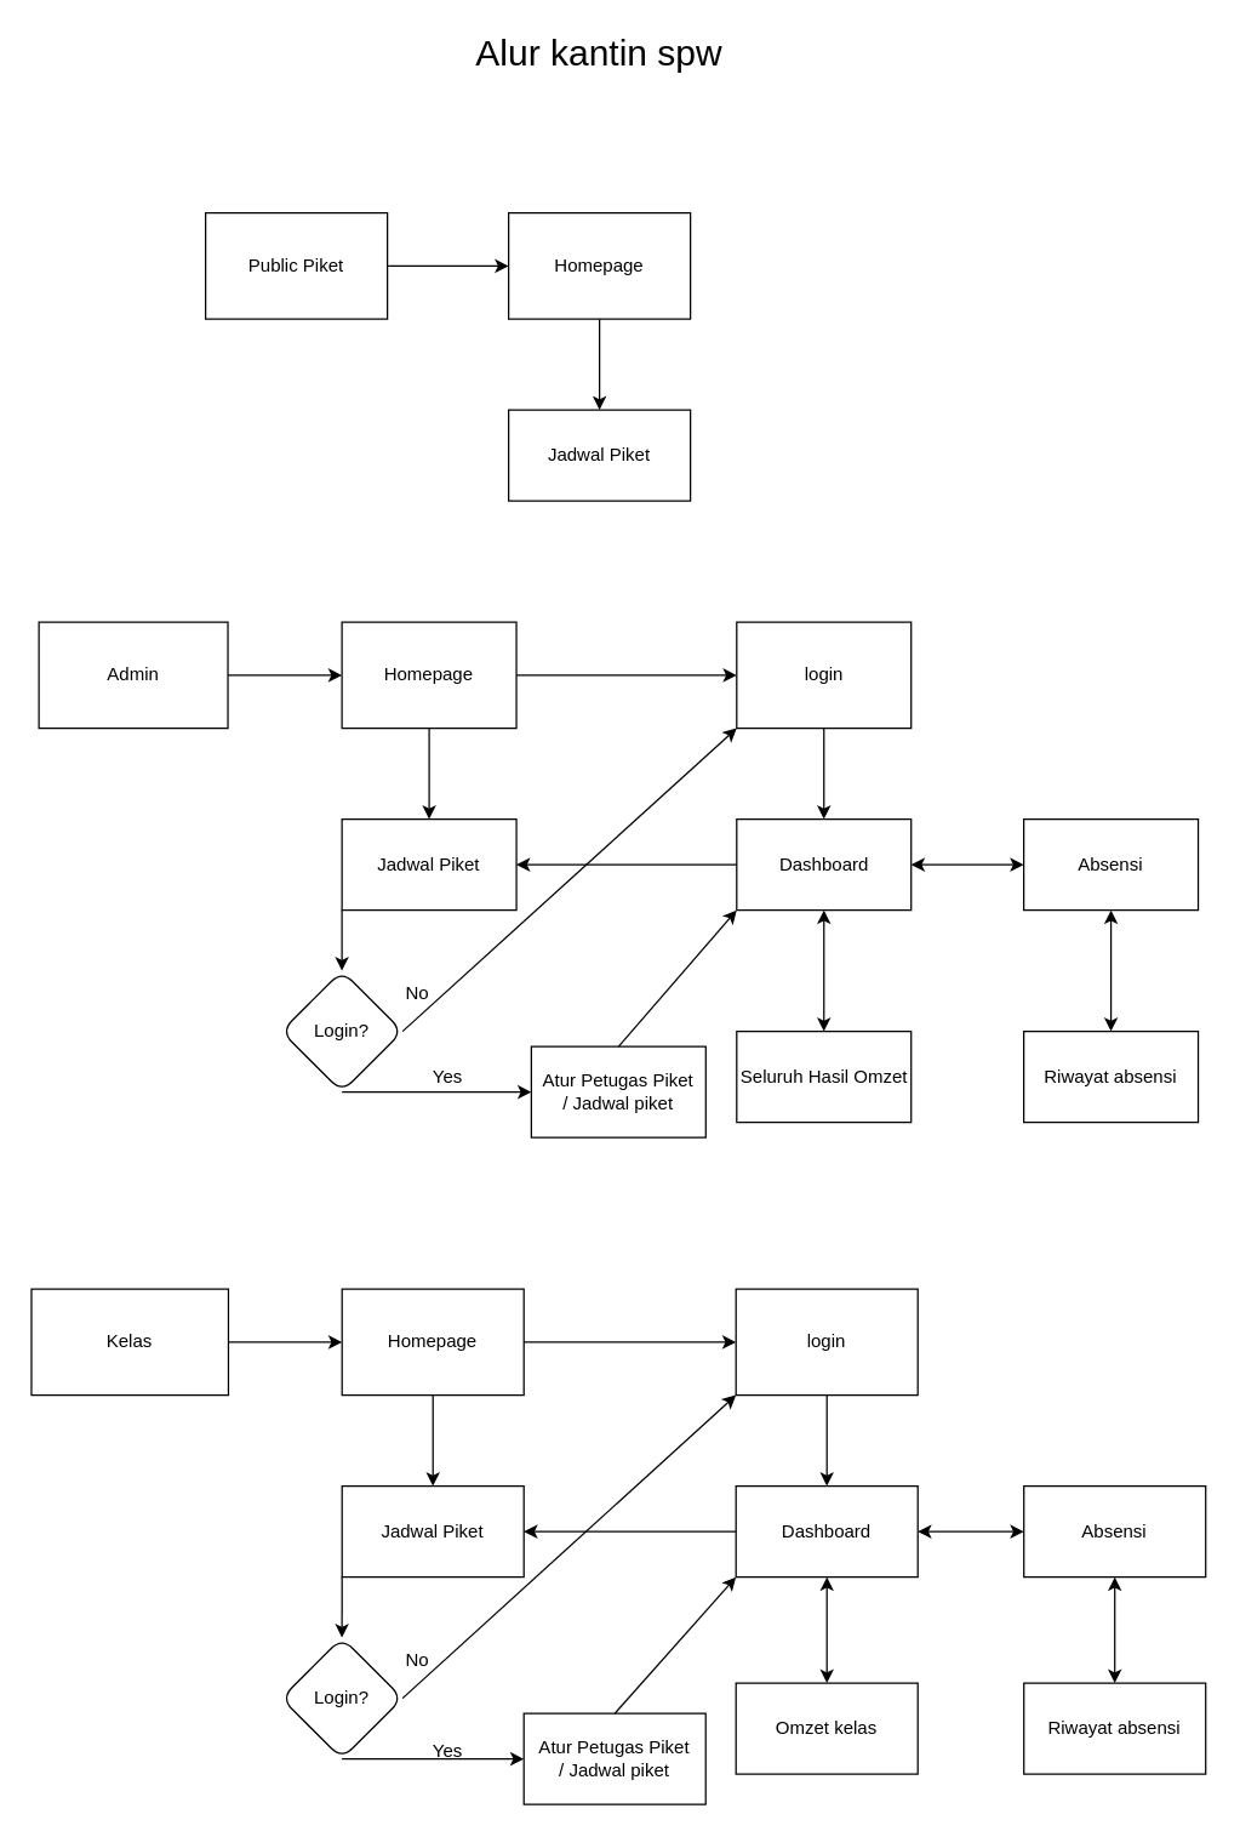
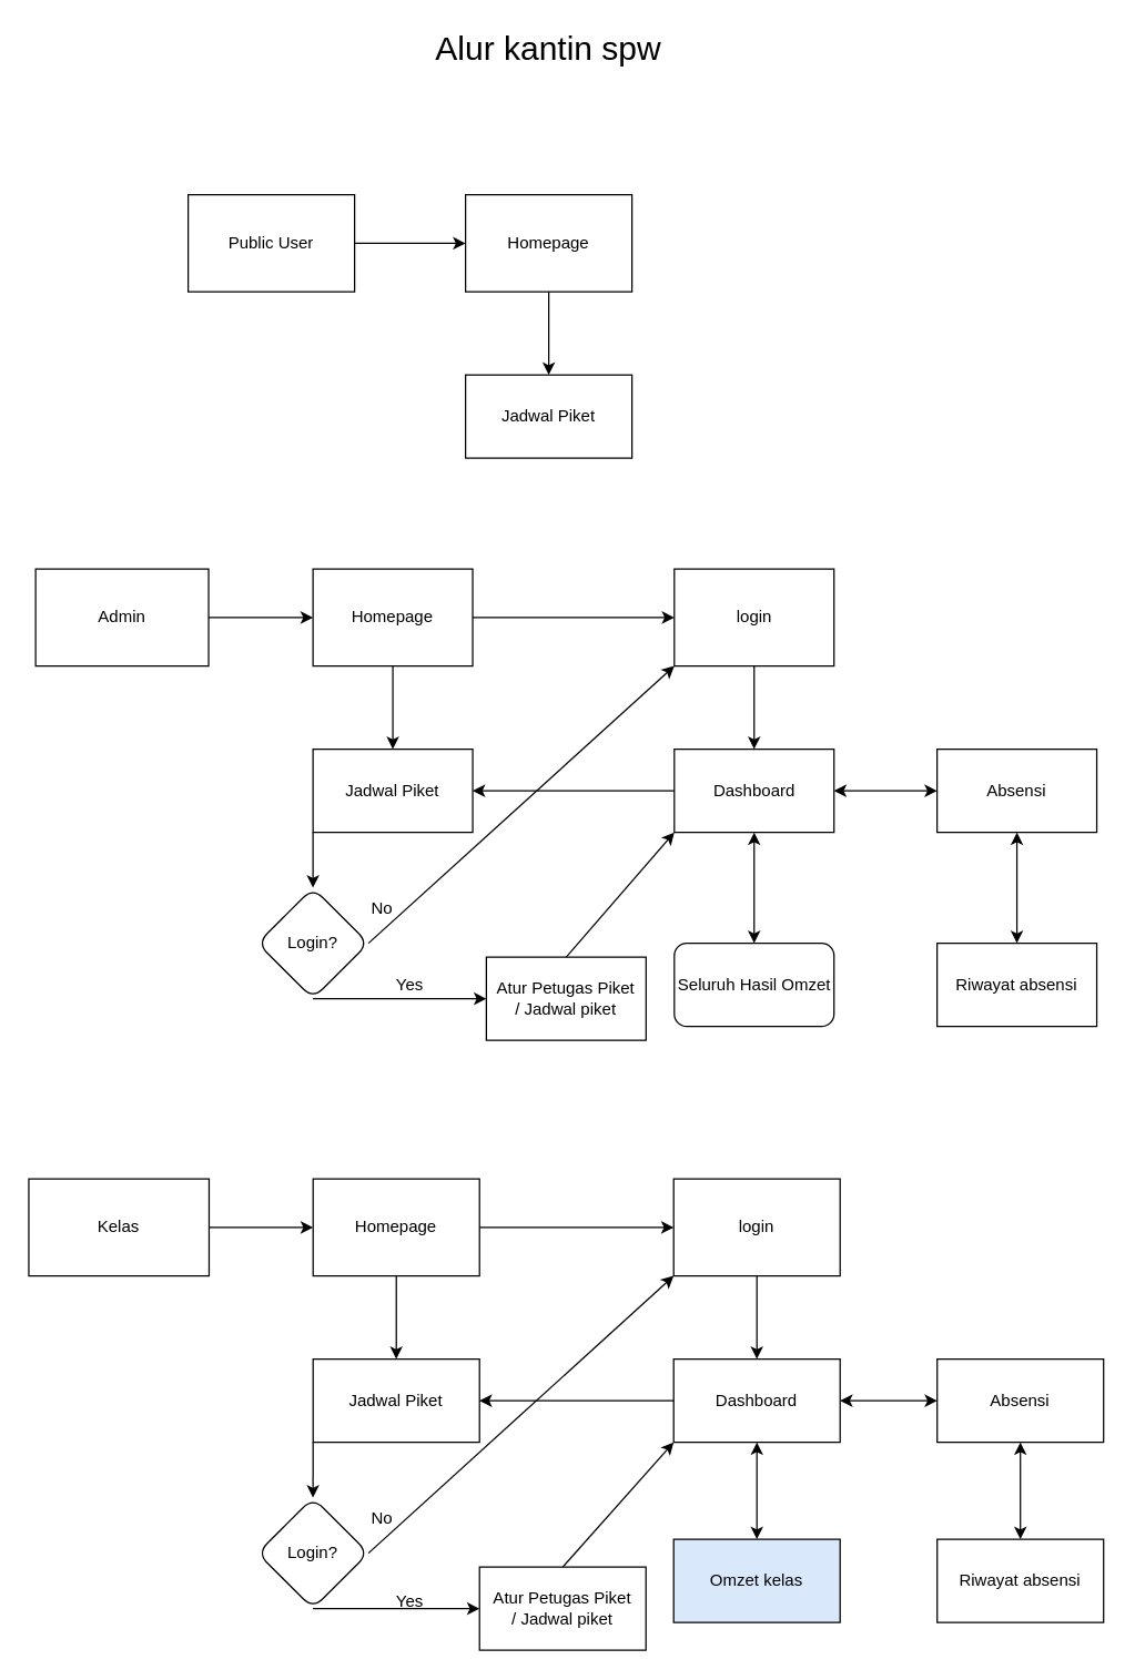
  <mxCell id="0" />
  <mxCell id="1" parent="0" />
  <mxCell id="2" value="&lt;span style=&quot;font-size: 24px;&quot;&gt;Alur kantin spw&lt;/span&gt;" style="text;html=1;align=center;verticalAlign=middle;whiteSpace=wrap;rounded=0;" vertex="1" parent="1"><mxGeometry x="295" y="20" width="200" height="30" as="geometry" /></mxCell>
  <mxCell id="3" value="" style="edgeStyle=orthogonalEdgeStyle;rounded=0;orthogonalLoop=1;jettySize=auto;html=1;" edge="1" parent="1" source="4" target="5"><mxGeometry relative="1" as="geometry" /></mxCell>
- <mxCell id="4" value="Public Piket" style="rounded=0;whiteSpace=wrap;html=1;container=0;" parent="1" vertex="1"><mxGeometry x="135" y="140" width="120" height="70" as="geometry" /></mxCell>
+ <mxCell id="4" value="Public User" style="rounded=0;whiteSpace=wrap;html=1;container=0;" parent="1" vertex="1"><mxGeometry x="135" y="140" width="120" height="70" as="geometry" /></mxCell>
  <mxCell id="5" value="Homepage" style="rounded=0;whiteSpace=wrap;html=1;container=0;" vertex="1" parent="1"><mxGeometry x="335" y="140" width="120" height="70" as="geometry" /></mxCell>
  <mxCell id="6" value="Jadwal Piket" style="rounded=0;whiteSpace=wrap;html=1;container=0;" vertex="1" parent="1"><mxGeometry x="335" y="270" width="120" height="60" as="geometry" /></mxCell>
  <mxCell id="7" value="" style="endArrow=classic;html=1;rounded=0;exitX=0.5;exitY=1;exitDx=0;exitDy=0;entryX=0.5;entryY=0;entryDx=0;entryDy=0;" edge="1" parent="1" source="5" target="6"><mxGeometry width="50" height="50" relative="1" as="geometry"><mxPoint x="545" y="370" as="sourcePoint" /><mxPoint x="595" y="320" as="targetPoint" /></mxGeometry></mxCell>
  <mxCell id="8" value="" style="group" vertex="1" connectable="0" parent="1"><mxGeometry x="25" y="410" width="765.14" height="340" as="geometry" /></mxCell>
  <mxCell id="9" value="Absensi" style="rounded=0;whiteSpace=wrap;html=1;container=0;" vertex="1" parent="8"><mxGeometry x="650.005" y="130" width="115.135" height="60" as="geometry" /></mxCell>
  <mxCell id="10" value="" style="endArrow=classic;startArrow=classic;html=1;rounded=0;entryX=1;entryY=0.5;entryDx=0;entryDy=0;exitX=0;exitY=0.5;exitDx=0;exitDy=0;" edge="1" parent="8" source="9" target="21"><mxGeometry width="50" height="50" relative="1" as="geometry"><mxPoint x="460.541" y="190" as="sourcePoint" /><mxPoint x="508.514" y="140" as="targetPoint" /></mxGeometry></mxCell>
  <mxCell id="11" value="" style="endArrow=classic;startArrow=classic;html=1;rounded=0;entryX=0.5;entryY=1;entryDx=0;entryDy=0;exitX=0.5;exitY=0;exitDx=0;exitDy=0;" edge="1" parent="8" source="12" target="9"><mxGeometry width="50" height="50" relative="1" as="geometry"><mxPoint x="460.541" y="470" as="sourcePoint" /><mxPoint x="508.514" y="420" as="targetPoint" /></mxGeometry></mxCell>
  <mxCell id="12" value="Riwayat absensi" style="rounded=0;whiteSpace=wrap;html=1;container=0;" vertex="1" parent="8"><mxGeometry x="650.005" y="270" width="115.135" height="60" as="geometry" /></mxCell>
  <mxCell id="13" value="" style="edgeStyle=orthogonalEdgeStyle;rounded=0;orthogonalLoop=1;jettySize=auto;html=1;" edge="1" parent="8" source="14" target="15"><mxGeometry relative="1" as="geometry" /></mxCell>
  <mxCell id="14" value="Admin" style="rounded=0;whiteSpace=wrap;html=1;container=0;" vertex="1" parent="8"><mxGeometry width="124.73" height="70" as="geometry" /></mxCell>
  <mxCell id="15" value="Homepage" style="rounded=0;whiteSpace=wrap;html=1;container=0;" vertex="1" parent="8"><mxGeometry x="200.005" width="115.135" height="70" as="geometry" /></mxCell>
  <mxCell id="16" value="login" style="rounded=0;whiteSpace=wrap;html=1;container=0;" vertex="1" parent="8"><mxGeometry x="460.541" width="115.135" height="70" as="geometry" /></mxCell>
  <mxCell id="17" value="Jadwal Piket" style="rounded=0;whiteSpace=wrap;html=1;container=0;" vertex="1" parent="8"><mxGeometry x="200.007" y="130" width="115.135" height="60" as="geometry" /></mxCell>
- <mxCell id="18" value="Seluruh Hasil Omzet" style="rounded=0;whiteSpace=wrap;html=1;container=0;" vertex="1" parent="8"><mxGeometry x="460.537" y="270" width="115.135" height="60" as="geometry" /></mxCell>
+ <mxCell id="18" value="Seluruh Hasil Omzet" style="whiteSpace=wrap;html=1;container=0;rounded=1;" vertex="1" parent="8"><mxGeometry x="460.537" y="270" width="115.135" height="60" as="geometry" /></mxCell>
  <mxCell id="19" value="" style="edgeStyle=orthogonalEdgeStyle;rounded=0;orthogonalLoop=1;jettySize=auto;html=1;entryX=0;entryY=0.5;entryDx=0;entryDy=0;exitX=1;exitY=0.5;exitDx=0;exitDy=0;" edge="1" parent="8" source="15" target="16"><mxGeometry relative="1" as="geometry"><mxPoint x="163.108" y="-45" as="sourcePoint" /><mxPoint x="261.932" y="-45" as="targetPoint" /></mxGeometry></mxCell>
  <mxCell id="20" value="" style="endArrow=classic;html=1;rounded=0;exitX=0.5;exitY=1;exitDx=0;exitDy=0;entryX=0.5;entryY=0;entryDx=0;entryDy=0;" edge="1" parent="8" source="15" target="17"><mxGeometry width="50" height="50" relative="1" as="geometry"><mxPoint x="345.405" y="140" as="sourcePoint" /><mxPoint x="393.378" y="90" as="targetPoint" /></mxGeometry></mxCell>
  <mxCell id="21" value="Dashboard" style="rounded=0;whiteSpace=wrap;html=1;container=0;" vertex="1" parent="8"><mxGeometry x="460.537" y="130" width="115.135" height="60" as="geometry" /></mxCell>
  <mxCell id="22" value="" style="endArrow=classic;startArrow=classic;html=1;rounded=0;exitX=0.5;exitY=0;exitDx=0;exitDy=0;entryX=0.5;entryY=1;entryDx=0;entryDy=0;" edge="1" parent="8" source="18" target="21"><mxGeometry width="50" height="50" relative="1" as="geometry"><mxPoint x="460.541" y="190" as="sourcePoint" /><mxPoint x="508.514" y="140" as="targetPoint" /></mxGeometry></mxCell>
  <mxCell id="23" value="Atur Petugas Piket&lt;div&gt;/ Jadwal piket&lt;/div&gt;" style="rounded=0;whiteSpace=wrap;html=1;container=0;" vertex="1" parent="8"><mxGeometry x="325.004" y="280" width="115.135" height="60" as="geometry" /></mxCell>
  <mxCell id="24" value="" style="endArrow=classic;html=1;rounded=0;exitX=0.5;exitY=1;exitDx=0;exitDy=0;entryX=0.5;entryY=0;entryDx=0;entryDy=0;" edge="1" parent="8" source="16" target="21"><mxGeometry width="50" height="50" relative="1" as="geometry"><mxPoint x="370" y="120" as="sourcePoint" /><mxPoint x="420" y="70" as="targetPoint" /></mxGeometry></mxCell>
  <mxCell id="25" value="" style="endArrow=classic;html=1;rounded=0;entryX=1;entryY=0.5;entryDx=0;entryDy=0;exitX=0;exitY=0.5;exitDx=0;exitDy=0;" edge="1" parent="8" source="21" target="17"><mxGeometry width="50" height="50" relative="1" as="geometry"><mxPoint x="370" y="120" as="sourcePoint" /><mxPoint x="420" y="70" as="targetPoint" /></mxGeometry></mxCell>
  <mxCell id="26" value="" style="endArrow=classic;html=1;rounded=0;exitX=0;exitY=1;exitDx=0;exitDy=0;entryX=0.5;entryY=0;entryDx=0;entryDy=0;" edge="1" parent="8" source="17" target="27"><mxGeometry width="50" height="50" relative="1" as="geometry"><mxPoint x="370" y="120" as="sourcePoint" /><mxPoint x="258" y="250" as="targetPoint" /></mxGeometry></mxCell>
  <mxCell id="27" value="Login?" style="rhombus;whiteSpace=wrap;html=1;rounded=1;" vertex="1" parent="8"><mxGeometry x="160" y="230" width="80" height="80" as="geometry" /></mxCell>
  <mxCell id="28" value="" style="endArrow=classic;html=1;rounded=0;exitX=0.5;exitY=1;exitDx=0;exitDy=0;entryX=0;entryY=0.5;entryDx=0;entryDy=0;" edge="1" parent="8" source="27" target="23"><mxGeometry width="50" height="50" relative="1" as="geometry"><mxPoint x="370" y="120" as="sourcePoint" /><mxPoint x="420" y="70" as="targetPoint" /></mxGeometry></mxCell>
  <mxCell id="29" value="Yes" style="text;html=1;align=center;verticalAlign=middle;whiteSpace=wrap;rounded=0;" vertex="1" parent="8"><mxGeometry x="240" y="285" width="60" height="30" as="geometry" /></mxCell>
  <mxCell id="30" value="" style="endArrow=classic;html=1;rounded=0;exitX=1;exitY=0.5;exitDx=0;exitDy=0;entryX=0;entryY=1;entryDx=0;entryDy=0;" edge="1" parent="8" source="27" target="16"><mxGeometry width="50" height="50" relative="1" as="geometry"><mxPoint x="370" y="120" as="sourcePoint" /><mxPoint x="420" y="70" as="targetPoint" /></mxGeometry></mxCell>
  <mxCell id="31" value="No" style="text;html=1;align=center;verticalAlign=middle;whiteSpace=wrap;rounded=0;" vertex="1" parent="8"><mxGeometry x="220" y="230" width="60" height="30" as="geometry" /></mxCell>
  <mxCell id="32" value="" style="endArrow=classic;html=1;rounded=0;entryX=0;entryY=1;entryDx=0;entryDy=0;exitX=0.5;exitY=0;exitDx=0;exitDy=0;" edge="1" parent="8" source="23" target="21"><mxGeometry width="50" height="50" relative="1" as="geometry"><mxPoint x="370" y="540" as="sourcePoint" /><mxPoint x="420" y="490" as="targetPoint" /></mxGeometry></mxCell>
  <mxCell id="33" value="Kelas" style="rounded=0;whiteSpace=wrap;html=1;container=0;" vertex="1" parent="1"><mxGeometry x="20.07" y="850" width="130" height="70" as="geometry" /></mxCell>
  <mxCell id="34" value="" style="edgeStyle=orthogonalEdgeStyle;rounded=0;orthogonalLoop=1;jettySize=auto;html=1;" edge="1" parent="1" source="33" target="35"><mxGeometry relative="1" as="geometry" /></mxCell>
  <mxCell id="35" value="Homepage" style="rounded=0;whiteSpace=wrap;html=1;container=0;" vertex="1" parent="1"><mxGeometry x="225.07" y="850" width="120" height="70" as="geometry" /></mxCell>
  <mxCell id="36" value="login" style="rounded=0;whiteSpace=wrap;html=1;container=0;" vertex="1" parent="1"><mxGeometry x="485.07" y="850" width="120" height="70" as="geometry" /></mxCell>
  <mxCell id="37" value="Jadwal Piket" style="rounded=0;whiteSpace=wrap;html=1;container=0;" vertex="1" parent="1"><mxGeometry x="225.07" y="980" width="120" height="60" as="geometry" /></mxCell>
- <mxCell id="38" value="Omzet kelas" style="rounded=0;whiteSpace=wrap;html=1;container=0;" vertex="1" parent="1"><mxGeometry x="485.07" y="1110" width="120" height="60" as="geometry" /></mxCell>
+ <mxCell id="38" value="Omzet kelas" style="rounded=0;whiteSpace=wrap;html=1;container=0;fillColor=#dae8fc;" vertex="1" parent="1"><mxGeometry x="485.07" y="1110" width="120" height="60" as="geometry" /></mxCell>
  <mxCell id="39" value="Riwayat absensi" style="rounded=0;whiteSpace=wrap;html=1;container=0;" vertex="1" parent="1"><mxGeometry x="675.07" y="1110" width="120" height="60" as="geometry" /></mxCell>
  <mxCell id="40" value="" style="edgeStyle=orthogonalEdgeStyle;rounded=0;orthogonalLoop=1;jettySize=auto;html=1;entryX=0;entryY=0.5;entryDx=0;entryDy=0;exitX=1;exitY=0.5;exitDx=0;exitDy=0;" edge="1" parent="1" source="35" target="36"><mxGeometry relative="1" as="geometry"><mxPoint x="190.07" y="805" as="sourcePoint" /><mxPoint x="293.07" y="805" as="targetPoint" /></mxGeometry></mxCell>
  <mxCell id="41" value="" style="endArrow=classic;html=1;rounded=0;entryX=0.5;entryY=0;entryDx=0;entryDy=0;" edge="1" parent="1" target="37"><mxGeometry width="50" height="50" relative="1" as="geometry"><mxPoint x="285.07" y="920" as="sourcePoint" /><mxPoint x="430.07" y="940" as="targetPoint" /></mxGeometry></mxCell>
  <mxCell id="42" value="Dashboard" style="rounded=0;whiteSpace=wrap;html=1;container=0;" vertex="1" parent="1"><mxGeometry x="485.07" y="980" width="120" height="60" as="geometry" /></mxCell>
  <mxCell id="43" value="" style="endArrow=classic;html=1;rounded=0;exitX=0.5;exitY=1;exitDx=0;exitDy=0;entryX=0.5;entryY=0;entryDx=0;entryDy=0;" edge="1" parent="1" source="36" target="42"><mxGeometry width="50" height="50" relative="1" as="geometry"><mxPoint x="500.07" y="1040" as="sourcePoint" /><mxPoint x="550.07" y="990" as="targetPoint" /></mxGeometry></mxCell>
  <mxCell id="44" value="" style="endArrow=classic;startArrow=classic;html=1;rounded=0;exitX=0.5;exitY=0;exitDx=0;exitDy=0;entryX=0.5;entryY=1;entryDx=0;entryDy=0;" edge="1" parent="1" source="38" target="42"><mxGeometry width="50" height="50" relative="1" as="geometry"><mxPoint x="500.07" y="1040" as="sourcePoint" /><mxPoint x="550.07" y="990" as="targetPoint" /></mxGeometry></mxCell>
  <mxCell id="45" value="Atur Petugas Piket&lt;div&gt;/ Jadwal piket&lt;/div&gt;" style="rounded=0;whiteSpace=wrap;html=1;container=0;" vertex="1" parent="1"><mxGeometry x="345.07" y="1130" width="120" height="60" as="geometry" /></mxCell>
  <mxCell id="46" value="Absensi" style="rounded=0;whiteSpace=wrap;html=1;container=0;" vertex="1" parent="1"><mxGeometry x="675.07" y="980" width="120" height="60" as="geometry" /></mxCell>
  <mxCell id="47" value="" style="endArrow=classic;startArrow=classic;html=1;rounded=0;entryX=0.5;entryY=1;entryDx=0;entryDy=0;exitX=0.5;exitY=0;exitDx=0;exitDy=0;" edge="1" parent="1" source="39" target="46"><mxGeometry width="50" height="50" relative="1" as="geometry"><mxPoint x="500.07" y="1320" as="sourcePoint" /><mxPoint x="550.07" y="1270" as="targetPoint" /></mxGeometry></mxCell>
  <mxCell id="48" value="" style="endArrow=classic;startArrow=classic;html=1;rounded=0;entryX=1;entryY=0.5;entryDx=0;entryDy=0;exitX=0;exitY=0.5;exitDx=0;exitDy=0;" edge="1" parent="1" source="46" target="42"><mxGeometry width="50" height="50" relative="1" as="geometry"><mxPoint x="500.07" y="1040" as="sourcePoint" /><mxPoint x="550.07" y="990" as="targetPoint" /></mxGeometry></mxCell>
  <mxCell id="49" value="Login?" style="rhombus;whiteSpace=wrap;html=1;rounded=1;" vertex="1" parent="1"><mxGeometry x="185" y="1080" width="80" height="80" as="geometry" /></mxCell>
  <mxCell id="50" value="" style="endArrow=classic;html=1;rounded=0;exitX=0;exitY=1;exitDx=0;exitDy=0;entryX=0.5;entryY=0;entryDx=0;entryDy=0;" edge="1" parent="1" source="37" target="49"><mxGeometry width="50" height="50" relative="1" as="geometry"><mxPoint x="395" y="950" as="sourcePoint" /><mxPoint x="445" y="900" as="targetPoint" /></mxGeometry></mxCell>
  <mxCell id="51" value="" style="endArrow=classic;html=1;rounded=0;exitX=0.5;exitY=1;exitDx=0;exitDy=0;entryX=0;entryY=0.5;entryDx=0;entryDy=0;" edge="1" parent="1" source="49" target="45"><mxGeometry width="50" height="50" relative="1" as="geometry"><mxPoint x="395" y="950" as="sourcePoint" /><mxPoint x="445" y="900" as="targetPoint" /></mxGeometry></mxCell>
  <mxCell id="52" value="" style="endArrow=classic;html=1;rounded=0;exitX=1;exitY=0.5;exitDx=0;exitDy=0;entryX=0;entryY=1;entryDx=0;entryDy=0;" edge="1" parent="1" source="49" target="36"><mxGeometry width="50" height="50" relative="1" as="geometry"><mxPoint x="395" y="950" as="sourcePoint" /><mxPoint x="445" y="900" as="targetPoint" /></mxGeometry></mxCell>
  <mxCell id="53" value="" style="endArrow=classic;html=1;rounded=0;exitX=0;exitY=0.5;exitDx=0;exitDy=0;entryX=1;entryY=0.5;entryDx=0;entryDy=0;" edge="1" parent="1" source="42" target="37"><mxGeometry width="50" height="50" relative="1" as="geometry"><mxPoint x="395" y="950" as="sourcePoint" /><mxPoint x="445" y="900" as="targetPoint" /></mxGeometry></mxCell>
  <mxCell id="54" value="" style="endArrow=classic;html=1;rounded=0;exitX=0.5;exitY=0;exitDx=0;exitDy=0;entryX=0;entryY=1;entryDx=0;entryDy=0;" edge="1" parent="1" source="45" target="42"><mxGeometry width="50" height="50" relative="1" as="geometry"><mxPoint x="395" y="950" as="sourcePoint" /><mxPoint x="445" y="900" as="targetPoint" /></mxGeometry></mxCell>
  <mxCell id="55" value="Yes" style="text;html=1;align=center;verticalAlign=middle;whiteSpace=wrap;rounded=0;" vertex="1" parent="1"><mxGeometry x="265" y="1140" width="60" height="30" as="geometry" /></mxCell>
  <mxCell id="56" value="No" style="text;html=1;align=center;verticalAlign=middle;whiteSpace=wrap;rounded=0;" vertex="1" parent="1"><mxGeometry x="245" y="1080" width="60" height="30" as="geometry" /></mxCell>
